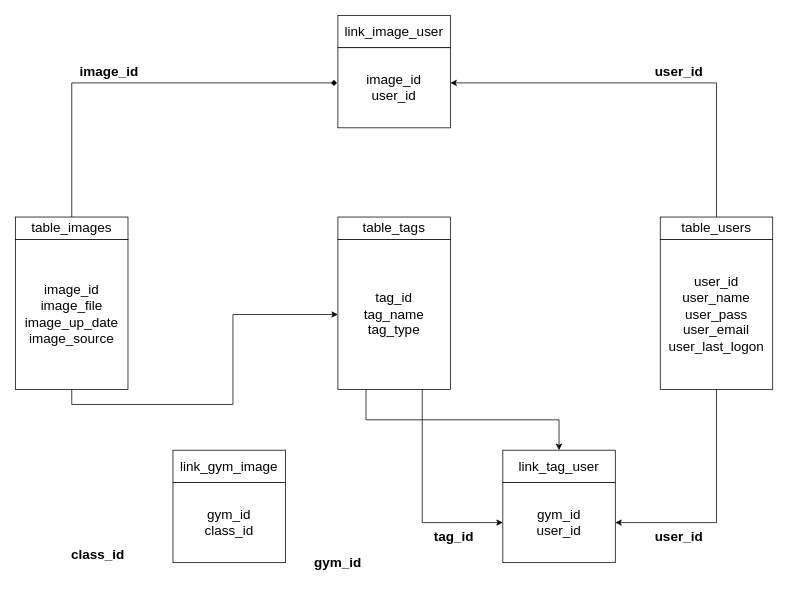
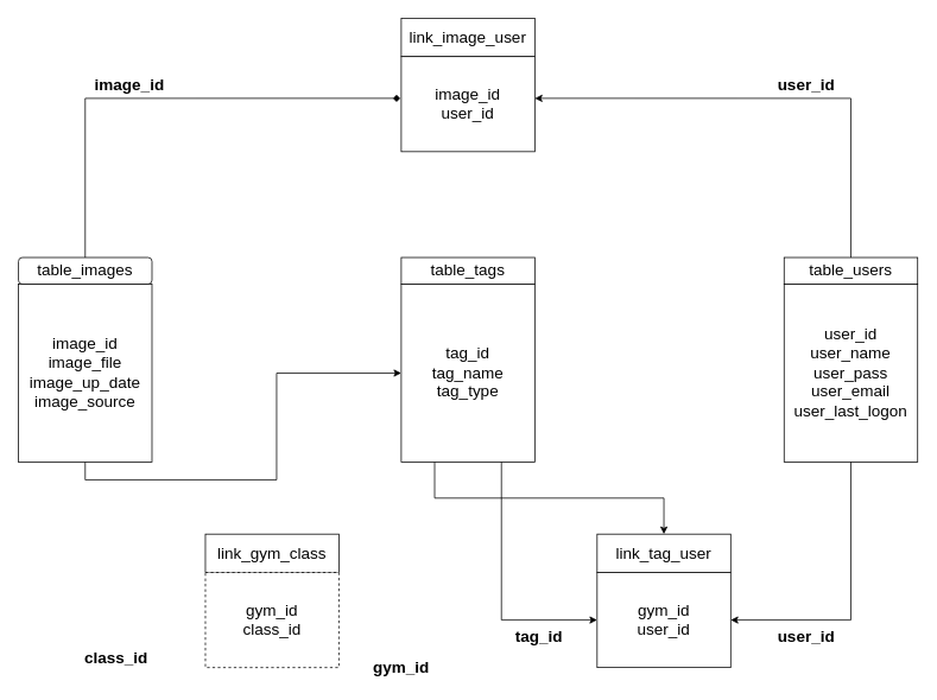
  <mxCell id="0" />
  <mxCell id="1" parent="0" />
  <mxCell id="2" value="" style="group;labelPosition=center;verticalLabelPosition=middle;align=center;verticalAlign=middle;" parent="1" vertex="1" connectable="0"><mxGeometry x="880" y="289" width="150" height="230" as="geometry" /></mxCell>
  <mxCell id="3" value="&lt;font style=&quot;font-size: 18px&quot;&gt;table_users&lt;/font&gt;" style="rounded=0;whiteSpace=wrap;html=1;labelPosition=center;verticalLabelPosition=middle;align=center;verticalAlign=middle;" parent="2" vertex="1"><mxGeometry width="150" height="30" as="geometry" /></mxCell>
  <mxCell id="4" value="&lt;font style=&quot;font-size: 18px&quot;&gt;user_id&lt;br&gt;user_name&lt;br&gt;user_pass&lt;br&gt;user_email&lt;br&gt;user_last_logon&lt;br&gt;&lt;/font&gt;" style="rounded=0;whiteSpace=wrap;html=1;labelPosition=center;verticalLabelPosition=middle;align=center;verticalAlign=middle;" parent="2" vertex="1"><mxGeometry y="30" width="150" height="200" as="geometry" /></mxCell>
  <mxCell id="5" value="" style="group;labelPosition=center;verticalLabelPosition=middle;align=center;verticalAlign=middle;" parent="1" vertex="1" connectable="0"><mxGeometry x="450" y="289" width="150" height="230" as="geometry" /></mxCell>
  <mxCell id="6" value="&lt;font style=&quot;font-size: 18px&quot;&gt;table_tags&lt;/font&gt;" style="rounded=0;whiteSpace=wrap;html=1;labelPosition=center;verticalLabelPosition=middle;align=center;verticalAlign=middle;" parent="5" vertex="1"><mxGeometry width="150" height="30" as="geometry" /></mxCell>
  <mxCell id="7" value="&lt;font style=&quot;font-size: 18px&quot;&gt;tag_id&lt;br&gt;tag_name&lt;br&gt;tag_type&lt;br&gt;&lt;/font&gt;" style="rounded=0;whiteSpace=wrap;html=1;labelPosition=center;verticalLabelPosition=middle;align=center;verticalAlign=middle;" parent="5" vertex="1"><mxGeometry y="30" width="150" height="200" as="geometry" /></mxCell>
  <mxCell id="8" value="" style="group;labelPosition=center;verticalLabelPosition=middle;align=center;verticalAlign=middle;" parent="1" vertex="1" connectable="0"><mxGeometry x="20" y="289" width="150" height="230" as="geometry" /></mxCell>
- <mxCell id="9" value="&lt;font style=&quot;font-size: 18px&quot;&gt;table_images&lt;/font&gt;" style="rounded=0;whiteSpace=wrap;html=1;labelPosition=center;verticalLabelPosition=middle;align=center;verticalAlign=middle;" parent="8" vertex="1"><mxGeometry width="150" height="30" as="geometry" /></mxCell>
+ <mxCell id="9" value="&lt;font style=&quot;font-size: 18px&quot;&gt;table_images&lt;/font&gt;" style="whiteSpace=wrap;html=1;labelPosition=center;verticalLabelPosition=middle;align=center;verticalAlign=middle;rounded=1;" parent="8" vertex="1"><mxGeometry width="150" height="30" as="geometry" /></mxCell>
  <mxCell id="10" value="&lt;font style=&quot;font-size: 18px&quot;&gt;image_id&lt;br&gt;image_file&lt;br&gt;image_up_date&lt;br&gt;image_source&lt;br&gt;&lt;/font&gt;" style="rounded=0;whiteSpace=wrap;html=1;labelPosition=center;verticalLabelPosition=middle;align=center;verticalAlign=middle;" parent="8" vertex="1"><mxGeometry y="30" width="150" height="200" as="geometry" /></mxCell>
  <mxCell id="11" value="" style="group" parent="1" vertex="1" connectable="0"><mxGeometry x="230" y="600" width="150" height="150.01" as="geometry" /></mxCell>
- <mxCell id="12" value="&lt;font style=&quot;font-size: 18px&quot;&gt;link_gym_image&lt;/font&gt;" style="rounded=0;whiteSpace=wrap;html=1;labelPosition=center;verticalLabelPosition=middle;align=center;verticalAlign=middle;" parent="11" vertex="1"><mxGeometry width="150" height="43.125" as="geometry" /></mxCell>
- <mxCell id="13" value="&lt;font style=&quot;font-size: 18px&quot;&gt;gym_id&lt;br&gt;class_id&lt;br&gt;&lt;/font&gt;" style="rounded=0;whiteSpace=wrap;html=1;labelPosition=center;verticalLabelPosition=middle;align=center;verticalAlign=middle;" parent="11" vertex="1"><mxGeometry y="43.13" width="150" height="106.88" as="geometry" /></mxCell>
+ <mxCell id="12" value="&lt;font style=&quot;font-size: 18px&quot;&gt;link_gym_class&lt;/font&gt;" style="rounded=0;whiteSpace=wrap;html=1;labelPosition=center;verticalLabelPosition=middle;align=center;verticalAlign=middle;" parent="11" vertex="1"><mxGeometry width="150" height="43.125" as="geometry" /></mxCell>
+ <mxCell id="13" value="&lt;font style=&quot;font-size: 18px&quot;&gt;gym_id&lt;br&gt;class_id&lt;br&gt;&lt;/font&gt;" style="rounded=0;whiteSpace=wrap;html=1;labelPosition=center;verticalLabelPosition=middle;align=center;verticalAlign=middle;dashed=1;" parent="11" vertex="1"><mxGeometry y="43.13" width="150" height="106.88" as="geometry" /></mxCell>
  <mxCell id="14" value="" style="group" parent="1" vertex="1" connectable="0"><mxGeometry x="450" y="20" width="150" height="150.01" as="geometry" /></mxCell>
  <mxCell id="15" value="&lt;font style=&quot;font-size: 18px&quot;&gt;link_image_user&lt;/font&gt;" style="rounded=0;whiteSpace=wrap;html=1;labelPosition=center;verticalLabelPosition=middle;align=center;verticalAlign=middle;" parent="14" vertex="1"><mxGeometry width="150" height="43.125" as="geometry" /></mxCell>
  <mxCell id="16" value="&lt;font style=&quot;font-size: 18px&quot;&gt;image_id&lt;br&gt;user_id&lt;br&gt;&lt;/font&gt;" style="rounded=0;whiteSpace=wrap;html=1;labelPosition=center;verticalLabelPosition=middle;align=center;verticalAlign=middle;" parent="14" vertex="1"><mxGeometry y="43.13" width="150" height="106.88" as="geometry" /></mxCell>
  <mxCell id="17" value="" style="group" parent="1" vertex="1" connectable="0"><mxGeometry x="670" y="600" width="150" height="150.01" as="geometry" /></mxCell>
  <mxCell id="18" value="&lt;font style=&quot;font-size: 18px&quot;&gt;link_tag_user&lt;/font&gt;" style="rounded=0;whiteSpace=wrap;html=1;labelPosition=center;verticalLabelPosition=middle;align=center;verticalAlign=middle;" parent="17" vertex="1"><mxGeometry width="150" height="43.125" as="geometry" /></mxCell>
  <mxCell id="19" value="&lt;font style=&quot;font-size: 18px&quot;&gt;gym_id&lt;br&gt;user_id&lt;br&gt;&lt;/font&gt;" style="rounded=0;whiteSpace=wrap;html=1;labelPosition=center;verticalLabelPosition=middle;align=center;verticalAlign=middle;" parent="17" vertex="1"><mxGeometry y="43.13" width="150" height="106.88" as="geometry" /></mxCell>
  <mxCell id="20" style="edgeStyle=orthogonalEdgeStyle;rounded=0;orthogonalLoop=1;jettySize=auto;html=1;exitX=0.5;exitY=0;exitDx=0;exitDy=0;entryX=-0.007;entryY=0.439;entryDx=0;entryDy=0;entryPerimeter=0;endArrow=diamond;" parent="1" source="9" target="16" edge="1"><mxGeometry relative="1" as="geometry" /></mxCell>
  <mxCell id="21" value="&lt;font style=&quot;font-size: 18px&quot;&gt;&lt;b&gt;image_id&lt;/b&gt;&lt;/font&gt;" style="text;html=1;strokeColor=none;fillColor=none;align=center;verticalAlign=middle;whiteSpace=wrap;rounded=0;" parent="1" vertex="1"><mxGeometry x="90" y="80" width="110" height="30" as="geometry" /></mxCell>
  <mxCell id="22" style="edgeStyle=orthogonalEdgeStyle;rounded=0;orthogonalLoop=1;jettySize=auto;html=1;exitX=0.5;exitY=0;exitDx=0;exitDy=0;entryX=1;entryY=0.439;entryDx=0;entryDy=0;entryPerimeter=0;" parent="1" source="3" target="16" edge="1"><mxGeometry relative="1" as="geometry" /></mxCell>
  <mxCell id="23" value="&lt;font style=&quot;font-size: 18px&quot;&gt;&lt;b&gt;user_id&lt;/b&gt;&lt;/font&gt;" style="text;html=1;strokeColor=none;fillColor=none;align=center;verticalAlign=middle;whiteSpace=wrap;rounded=0;" parent="1" vertex="1"><mxGeometry x="850" y="80" width="110" height="30" as="geometry" /></mxCell>
  <mxCell id="24" value="&lt;font style=&quot;font-size: 18px&quot;&gt;&lt;b&gt;class_id&lt;/b&gt;&lt;/font&gt;" style="text;html=1;strokeColor=none;fillColor=none;align=center;verticalAlign=middle;whiteSpace=wrap;rounded=0;" parent="1" vertex="1"><mxGeometry x="75" y="725" width="110" height="30" as="geometry" /></mxCell>
  <mxCell id="25" style="edgeStyle=orthogonalEdgeStyle;rounded=0;orthogonalLoop=1;jettySize=auto;html=1;exitX=0.5;exitY=1;exitDx=0;exitDy=0;" parent="1" source="10" target="7" edge="1"><mxGeometry relative="1" as="geometry" /></mxCell>
  <mxCell id="26" style="edgeStyle=orthogonalEdgeStyle;rounded=0;orthogonalLoop=1;jettySize=auto;html=1;exitX=0.25;exitY=1;exitDx=0;exitDy=0;" parent="1" source="7" target="18" edge="1"><mxGeometry relative="1" as="geometry" /></mxCell>
  <mxCell id="27" value="&lt;font style=&quot;font-size: 18px&quot;&gt;&lt;b&gt;gym_id&lt;br&gt;&lt;/b&gt;&lt;/font&gt;" style="text;html=1;strokeColor=none;fillColor=none;align=center;verticalAlign=middle;whiteSpace=wrap;rounded=0;" parent="1" vertex="1"><mxGeometry x="395" y="735" width="110" height="30" as="geometry" /></mxCell>
  <mxCell id="28" style="edgeStyle=orthogonalEdgeStyle;rounded=0;orthogonalLoop=1;jettySize=auto;html=1;exitX=0.75;exitY=1;exitDx=0;exitDy=0;entryX=0;entryY=0.5;entryDx=0;entryDy=0;" parent="1" source="7" target="19" edge="1"><mxGeometry relative="1" as="geometry" /></mxCell>
  <mxCell id="29" value="&lt;font style=&quot;font-size: 18px&quot;&gt;&lt;b&gt;tag_id&lt;br&gt;&lt;/b&gt;&lt;/font&gt;" style="text;html=1;strokeColor=none;fillColor=none;align=center;verticalAlign=middle;whiteSpace=wrap;rounded=0;" parent="1" vertex="1"><mxGeometry x="550" y="700" width="110" height="30" as="geometry" /></mxCell>
  <mxCell id="30" style="edgeStyle=orthogonalEdgeStyle;rounded=0;orthogonalLoop=1;jettySize=auto;html=1;exitX=0.5;exitY=1;exitDx=0;exitDy=0;entryX=1;entryY=0.5;entryDx=0;entryDy=0;" parent="1" source="4" target="19" edge="1"><mxGeometry relative="1" as="geometry" /></mxCell>
  <mxCell id="31" value="&lt;font style=&quot;font-size: 18px&quot;&gt;&lt;b&gt;user_id&lt;br&gt;&lt;/b&gt;&lt;/font&gt;" style="text;html=1;strokeColor=none;fillColor=none;align=center;verticalAlign=middle;whiteSpace=wrap;rounded=0;" parent="1" vertex="1"><mxGeometry x="850" y="700" width="110" height="30" as="geometry" /></mxCell>
